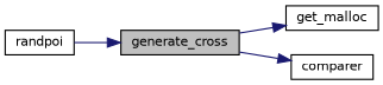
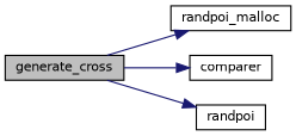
  digraph {
    rankdir=LR
    node [color=black fillcolor=white fontname=Helvetica fontsize=10 shape=record style=filled]
    edge [color=midnightblue fontname=Helvetica fontsize=10 labelfontname=Helvetica labelfontsize=10 style=solid]
    n1 [fillcolor=grey75 fontcolor=black height=0.2 label=generate_cross width=0.4]
-   n2 [height=0.2 label=get_malloc width=0.4]
+   n2 [height=0.2 label=randpoi_malloc width=0.4]
    n3 [height=0.2 label=comparer width=0.4]
    n4 [height=0.2 label=randpoi width=0.4]
    n1 -> n2
    n1 -> n3
-   n4 -> n1
+   n1 -> n4
  }
